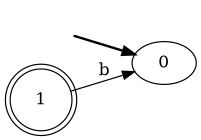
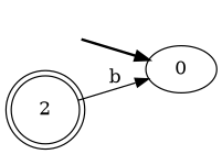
  digraph {
    rankdir=LR
    fake [style=invisible]
    0 [root=true]
-   1 [shape=doublecircle]
+   1 [shape=doublecircle label=2]
    fake -> 0 [style=bold]
    1 -> 0 [label=b]
  }
